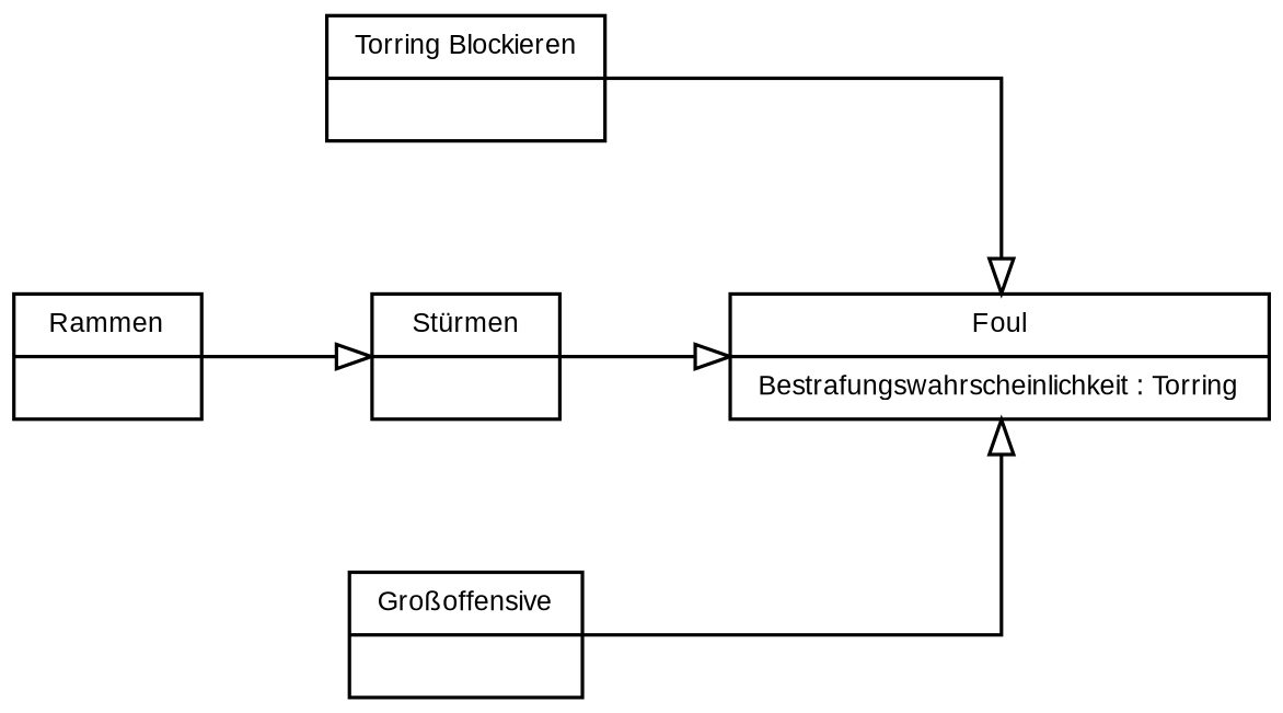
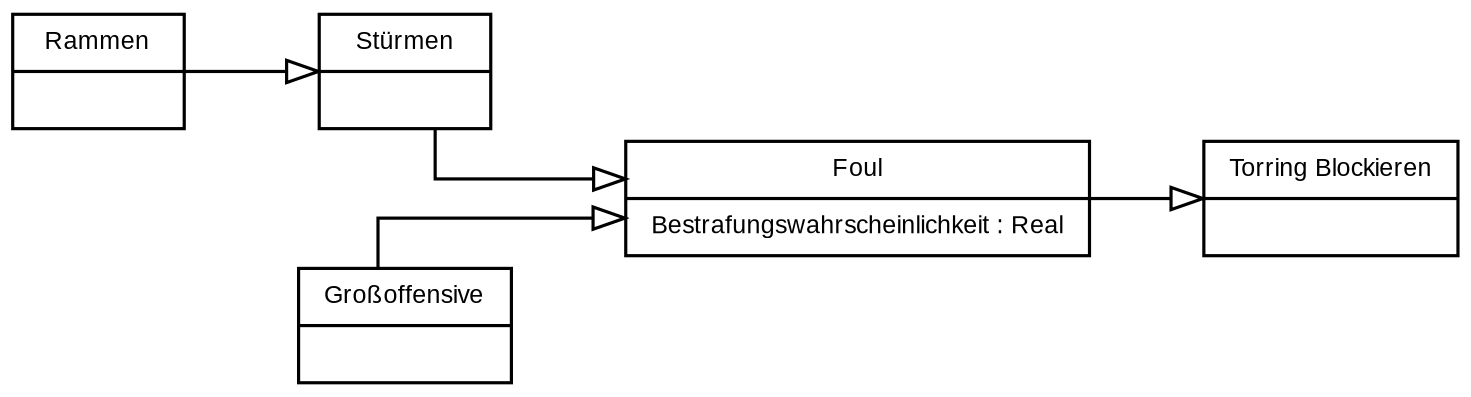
  digraph {
    fontname="Liberation Sans"
    fontsize=8
    nodesep=0.6
    rankdir=LR
    splines=ortho
    node [fontname="Liberation Sans" fontsize=8 shape=record]
    edge [arrowhead=onormal fontname="Liberation Sans" fontsize=8 labeldistance=2]
-   n1 [label="Foul|Bestrafungswahrscheinlichkeit : Torring\l"]
+   n1 [label="Foul|Bestrafungswahrscheinlichkeit : Real\l"]
    n2 [label="Torring Blockieren|"]
    n3 [label="Stürmen|"]
    n4 [label="Großoffensive|"]
    n5 [label="Rammen|"]
-   n2 -> n1
+   n1 -> n2
    n3 -> n1
    n4 -> n1
    n5 -> n3
  }
